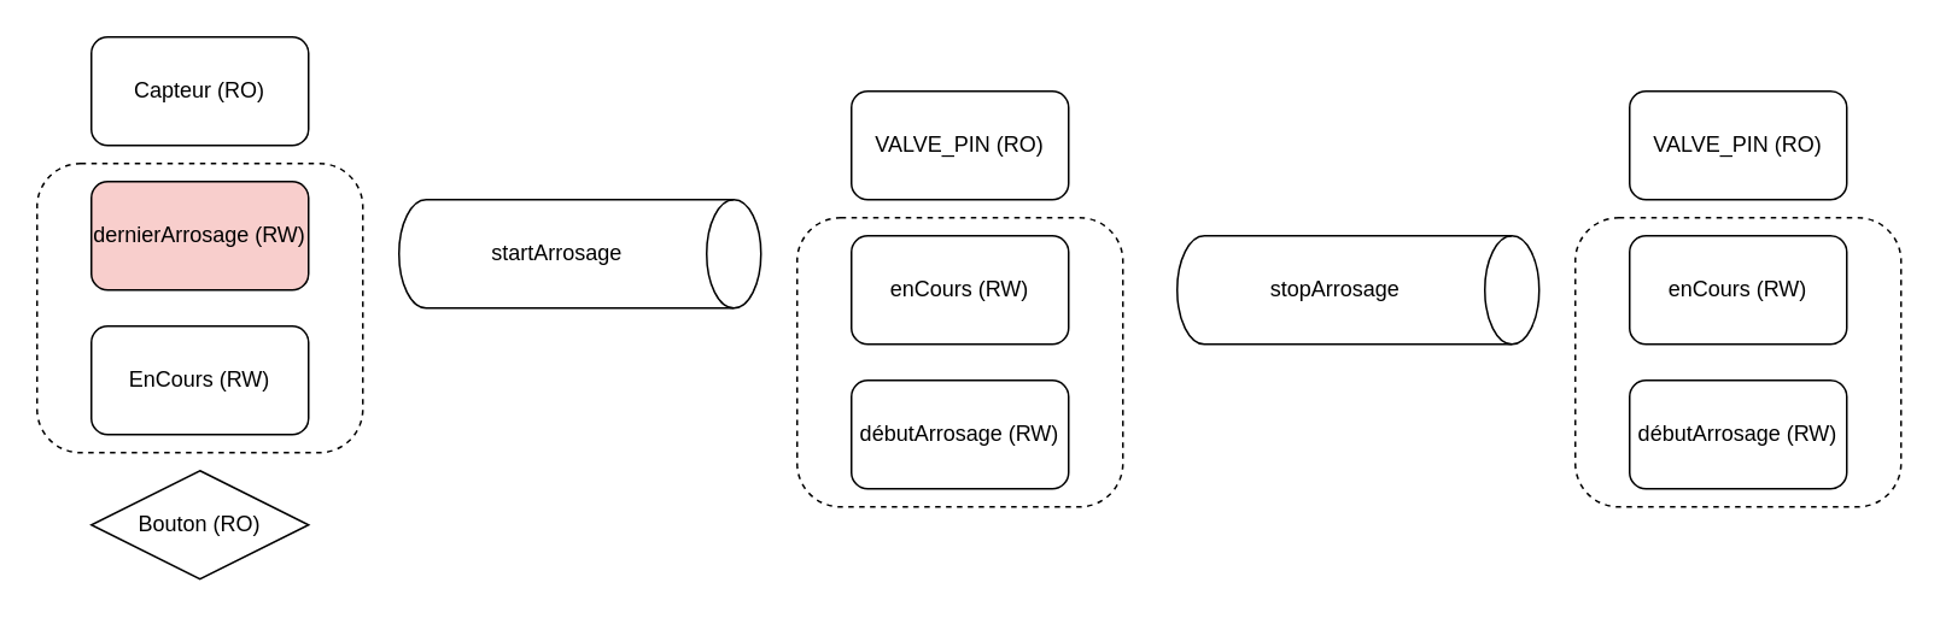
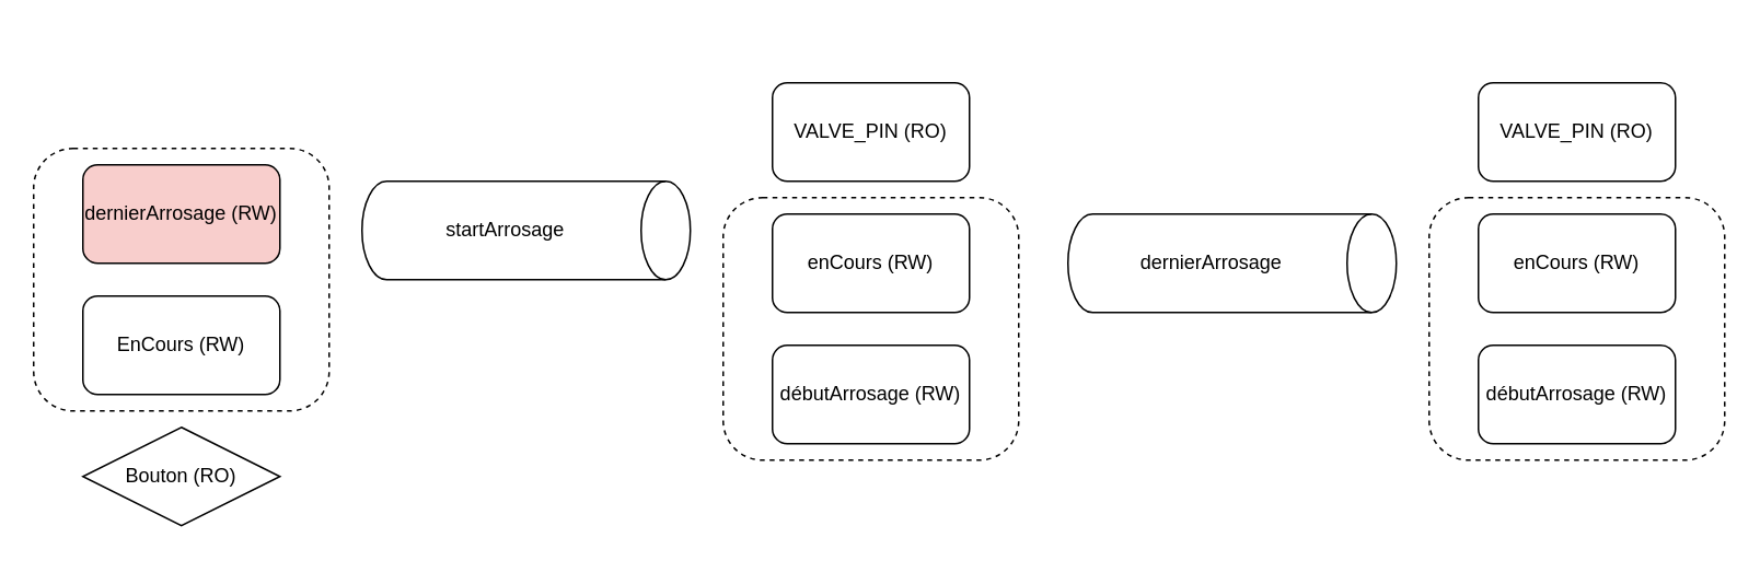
  <mxCell id="0" />
  <mxCell id="1" parent="0" />
- <mxCell id="2" value="Capteur (RO)" style="rounded=1;whiteSpace=wrap;html=1;" vertex="1" parent="1"><mxGeometry x="50" y="20" width="120" height="60" as="geometry" /></mxCell>
  <mxCell id="3" value="dernierArrosage (RW)" style="rounded=1;whiteSpace=wrap;html=1;fillColor=#f8cecc;" vertex="1" parent="1"><mxGeometry x="50" y="100" width="120" height="60" as="geometry" /></mxCell>
  <mxCell id="4" value="EnCours (RW)" style="rounded=1;whiteSpace=wrap;html=1;" vertex="1" parent="1"><mxGeometry x="50" y="180" width="120" height="60" as="geometry" /></mxCell>
  <mxCell id="5" value="Bouton (RO)" style="rhombus;whiteSpace=wrap;html=1;" vertex="1" parent="1"><mxGeometry x="50" y="260" width="120" height="60" as="geometry" /></mxCell>
  <mxCell id="6" value="startArrosage" style="shape=cylinder3;whiteSpace=wrap;html=1;boundedLbl=1;backgroundOutline=1;size=15;direction=south;" vertex="1" parent="1"><mxGeometry x="220" y="110" width="200" height="60" as="geometry" /></mxCell>
  <mxCell id="7" value="VALVE_PIN (RO)" style="rounded=1;whiteSpace=wrap;html=1;" vertex="1" parent="1"><mxGeometry x="470" y="50" width="120" height="60" as="geometry" /></mxCell>
  <mxCell id="8" value="enCours (RW)" style="rounded=1;whiteSpace=wrap;html=1;" vertex="1" parent="1"><mxGeometry x="470" y="130" width="120" height="60" as="geometry" /></mxCell>
  <mxCell id="9" value="débutArrosage (RW)" style="rounded=1;whiteSpace=wrap;html=1;" vertex="1" parent="1"><mxGeometry x="470" y="210" width="120" height="60" as="geometry" /></mxCell>
- <mxCell id="10" value="stopArrosage" style="shape=cylinder3;whiteSpace=wrap;html=1;boundedLbl=1;backgroundOutline=1;size=15;direction=south;" vertex="1" parent="1"><mxGeometry x="650" y="130" width="200" height="60" as="geometry" /></mxCell>
+ <mxCell id="10" value="dernierArrosage" style="shape=cylinder3;whiteSpace=wrap;html=1;boundedLbl=1;backgroundOutline=1;size=15;direction=south;" vertex="1" parent="1"><mxGeometry x="650" y="130" width="200" height="60" as="geometry" /></mxCell>
  <mxCell id="11" value="VALVE_PIN (RO)" style="rounded=1;whiteSpace=wrap;html=1;" vertex="1" parent="1"><mxGeometry x="900" y="50" width="120" height="60" as="geometry" /></mxCell>
  <mxCell id="12" value="enCours (RW)" style="rounded=1;whiteSpace=wrap;html=1;" vertex="1" parent="1"><mxGeometry x="900" y="130" width="120" height="60" as="geometry" /></mxCell>
  <mxCell id="13" value="débutArrosage (RW)" style="rounded=1;whiteSpace=wrap;html=1;" vertex="1" parent="1"><mxGeometry x="900" y="210" width="120" height="60" as="geometry" /></mxCell>
  <mxCell id="14" value="" style="rounded=1;whiteSpace=wrap;html=1;fillColor=none;dashed=1;" vertex="1" parent="1"><mxGeometry x="20" y="90" width="180" height="160" as="geometry" /></mxCell>
  <mxCell id="15" value="" style="rounded=1;whiteSpace=wrap;html=1;fillColor=none;dashed=1;" vertex="1" parent="1"><mxGeometry x="440" y="120" width="180" height="160" as="geometry" /></mxCell>
  <mxCell id="16" value="" style="rounded=1;whiteSpace=wrap;html=1;fillColor=none;dashed=1;" vertex="1" parent="1"><mxGeometry x="870" y="120" width="180" height="160" as="geometry" /></mxCell>
